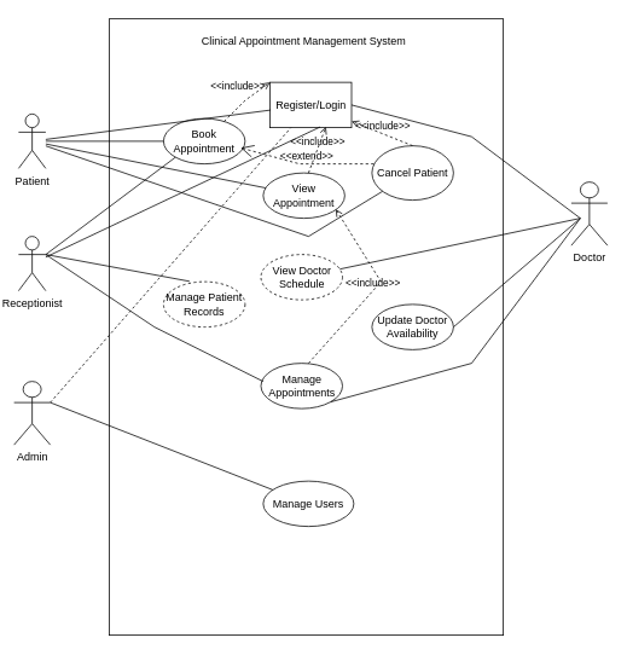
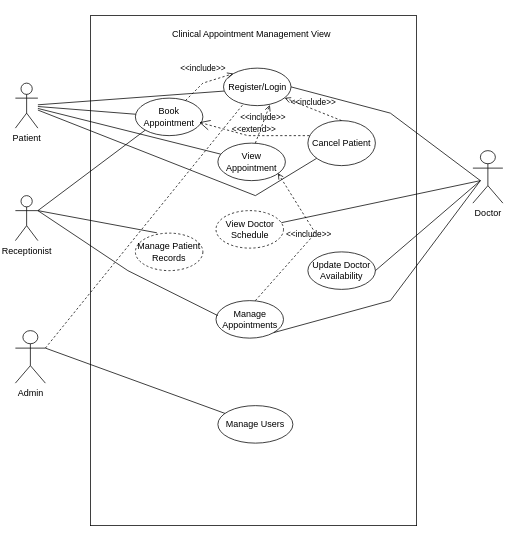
  <mxCell id="0" />
  <mxCell id="1" parent="0" />
- <mxCell id="2" value="Patient" style="shape=umlActor;verticalLabelPosition=bottom;verticalAlign=top;html=1;outlineConnect=0;" parent="1" vertex="1"><mxGeometry x="20" y="125" width="30" height="60" as="geometry" /></mxCell>
+ <mxCell id="2" value="Patient" style="shape=umlActor;verticalLabelPosition=bottom;verticalAlign=top;html=1;outlineConnect=0;" parent="1" vertex="1"><mxGeometry x="20" y="110" width="30" height="60" as="geometry" /></mxCell>
  <mxCell id="3" value="Receptionist" style="shape=umlActor;verticalLabelPosition=bottom;verticalAlign=top;html=1;outlineConnect=0;" parent="1" vertex="1"><mxGeometry x="20" y="260" width="30" height="60" as="geometry" /></mxCell>
- <mxCell id="4" value="Admin" style="shape=umlActor;verticalLabelPosition=bottom;verticalAlign=top;html=1;outlineConnect=0;" parent="1" vertex="1"><mxGeometry x="15" y="420" width="40" height="70" as="geometry" /></mxCell>
+ <mxCell id="4" value="Admin" style="shape=umlActor;verticalLabelPosition=bottom;verticalAlign=top;html=1;outlineConnect=0;" parent="1" vertex="1"><mxGeometry x="20" y="440" width="40" height="70" as="geometry" /></mxCell>
  <mxCell id="5" value="" style="rounded=0;whiteSpace=wrap;html=1;" parent="1" vertex="1"><mxGeometry x="120" y="20" width="435" height="680" as="geometry" /></mxCell>
- <mxCell id="6" value="Register/Login" style="whiteSpace=wrap;html=1;rounded=0;" parent="1" vertex="1"><mxGeometry x="297.5" y="90" width="90" height="50" as="geometry" /></mxCell>
+ <mxCell id="6" value="Register/Login" style="ellipse;whiteSpace=wrap;html=1;" parent="1" vertex="1"><mxGeometry x="297.5" y="90" width="90" height="50" as="geometry" /></mxCell>
  <mxCell id="7" value="&lt;span style=&quot;color: rgba(0, 0, 0, 0); font-family: monospace; font-size: 0px; text-align: start; text-wrap-mode: nowrap;&quot;&gt;%3CmxGraphModel%3E%3Croot%3E%3CmxCell%20id%3D%220%22%2F%3E%3CmxCell%20id%3D%221%22%20parent%3D%220%22%2F%3E%3CmxCell%20id%3D%222%22%20value%3D%22%22%20style%3D%22endArrow%3Dnone%3Bhtml%3D1%3Brounded%3D0%3BentryX%3D0%3BentryY%3D0.5%3BentryDx%3D0%3BentryDy%3D0%3BexitX%3D0.5%3BexitY%3D0.5%3BexitDx%3D0%3BexitDy%3D0%3BexitPerimeter%3D0%3B%22%20edge%3D%221%22%20parent%3D%221%22%3E%3CmxGeometry%20width%3D%2250%22%20height%3D%2250%22%20relative%3D%221%22%20as%3D%22geometry%22%3E%3CmxPoint%20x%3D%22155%22%20y%3D%22130%22%20as%3D%22sourcePoint%22%2F%3E%3CmxPoint%20x%3D%22375%22%20y%3D%22205%22%20as%3D%22targetPoint%22%2F%3E%3C%2FmxGeometry%3E%3C%2FmxCell%3E%3C%2Froot%3E%3C%2FmxGraphModel%3E&lt;/span&gt;&lt;span style=&quot;color: rgba(0, 0, 0, 0); font-family: monospace; font-size: 0px; text-align: start; text-wrap-mode: nowrap;&quot;&gt;%3CmxGraphModel%3E%3Croot%3E%3CmxCell%20id%3D%220%22%2F%3E%3CmxCell%20id%3D%221%22%20parent%3D%220%22%2F%3E%3CmxCell%20id%3D%222%22%20value%3D%22%22%20style%3D%22endArrow%3Dnone%3Bhtml%3D1%3Brounded%3D0%3BentryX%3D0%3BentryY%3D0.5%3BentryDx%3D0%3BentryDy%3D0%3BexitX%3D0.5%3BexitY%3D0.5%3BexitDx%3D0%3BexitDy%3D0%3BexitPerimeter%3D0%3B%22%20edge%3D%221%22%20parent%3D%221%22%3E%3CmxGeometry%20width%3D%2250%22%20height%3D%2250%22%20relative%3D%221%22%20as%3D%22geometry%22%3E%3CmxPoint%20x%3D%22155%22%20y%3D%22130%22%20as%3D%22sourcePoint%22%2F%3E%3CmxPoint%20x%3D%22375%22%20y%3D%22205%22%20as%3D%22targetPoint%22%2F%3E%3C%2FmxGeometry%3E%3C%2FmxCell%3E%3C%2Froot%3E%3C%2FmxGraphModel%3E&lt;/span&gt;Book Appointment" style="ellipse;whiteSpace=wrap;html=1;" parent="1" vertex="1"><mxGeometry x="180" y="130" width="90" height="50" as="geometry" /></mxCell>
  <mxCell id="8" value="Cancel Patient" style="ellipse;whiteSpace=wrap;html=1;" parent="1" vertex="1"><mxGeometry x="410" y="160" width="90" height="60" as="geometry" /></mxCell>
  <mxCell id="9" value="View Doctor Schedule" style="ellipse;whiteSpace=wrap;html=1;dashed=1;" parent="1" vertex="1"><mxGeometry x="287.5" y="280" width="90" height="50" as="geometry" /></mxCell>
  <mxCell id="10" value="Manage Patient Records" style="ellipse;whiteSpace=wrap;html=1;dashed=1;" parent="1" vertex="1"><mxGeometry x="180" y="310" width="90" height="50" as="geometry" /></mxCell>
  <mxCell id="11" value="View Appointment" style="ellipse;whiteSpace=wrap;html=1;" parent="1" vertex="1"><mxGeometry x="290" y="190" width="90" height="50" as="geometry" /></mxCell>
  <mxCell id="12" value="Update Doctor Availability" style="ellipse;whiteSpace=wrap;html=1;" parent="1" vertex="1"><mxGeometry x="410" y="335" width="90" height="50" as="geometry" /></mxCell>
  <mxCell id="13" value="Manage Appointments" style="ellipse;whiteSpace=wrap;html=1;" parent="1" vertex="1"><mxGeometry x="287.5" y="400" width="90" height="50" as="geometry" /></mxCell>
- <mxCell id="14" value="Clinical Appointment Management System" style="text;html=1;align=center;verticalAlign=middle;whiteSpace=wrap;rounded=0;" parent="1" vertex="1"><mxGeometry x="215" y="30" width="240" height="30" as="geometry" /></mxCell>
+ <mxCell id="14" value="Clinical Appointment Management View" style="text;html=1;align=center;verticalAlign=middle;whiteSpace=wrap;rounded=0;" parent="1" vertex="1"><mxGeometry x="215" y="30" width="240" height="30" as="geometry" /></mxCell>
  <mxCell id="15" value="Doctor" style="shape=umlActor;verticalLabelPosition=bottom;verticalAlign=top;html=1;outlineConnect=0;" vertex="1" parent="1"><mxGeometry x="630" y="200" width="40" height="70" as="geometry" /></mxCell>
- <mxCell id="16" value="Manage Users" style="ellipse;whiteSpace=wrap;html=1;" vertex="1" parent="1"><mxGeometry x="290" y="530" width="100" height="50" as="geometry" /></mxCell>
+ <mxCell id="16" value="Manage Users" style="ellipse;whiteSpace=wrap;html=1;" vertex="1" parent="1"><mxGeometry x="290" y="540" width="100" height="50" as="geometry" /></mxCell>
  <mxCell id="17" value="" style="endArrow=none;html=1;rounded=0;entryX=0.01;entryY=0.612;entryDx=0;entryDy=0;entryPerimeter=0;" edge="1" parent="1" source="2" target="6"><mxGeometry width="50" height="50" relative="1" as="geometry"><mxPoint x="-40" y="260" as="sourcePoint" /><mxPoint x="10" y="210" as="targetPoint" /></mxGeometry></mxCell>
  <mxCell id="18" value="" style="endArrow=none;html=1;rounded=0;" edge="1" parent="1" source="2" target="7"><mxGeometry width="50" height="50" relative="1" as="geometry"><mxPoint x="30" y="270" as="sourcePoint" /><mxPoint x="80" y="220" as="targetPoint" /></mxGeometry></mxCell>
  <mxCell id="19" value="" style="endArrow=none;html=1;rounded=0;" edge="1" parent="1" source="2" target="11"><mxGeometry width="50" height="50" relative="1" as="geometry"><mxPoint x="-40" y="280" as="sourcePoint" /><mxPoint x="10" y="230" as="targetPoint" /></mxGeometry></mxCell>
  <mxCell id="20" value="" style="endArrow=none;html=1;rounded=0;" edge="1" parent="1" source="2" target="8"><mxGeometry width="50" height="50" relative="1" as="geometry"><mxPoint x="70" y="150" as="sourcePoint" /><mxPoint x="120" y="100" as="targetPoint" /><Array as="points"><mxPoint x="340" y="260" /></Array></mxGeometry></mxCell>
  <mxCell id="21" value="" style="endArrow=none;html=1;rounded=0;exitX=1;exitY=0.5;exitDx=0;exitDy=0;" edge="1" parent="1" source="6"><mxGeometry width="50" height="50" relative="1" as="geometry"><mxPoint x="590" y="230" as="sourcePoint" /><mxPoint x="640" y="240" as="targetPoint" /><Array as="points"><mxPoint x="520" y="150" /></Array></mxGeometry></mxCell>
  <mxCell id="22" value="" style="endArrow=none;html=1;rounded=0;" edge="1" parent="1" source="9"><mxGeometry width="50" height="50" relative="1" as="geometry"><mxPoint x="590" y="290" as="sourcePoint" /><mxPoint x="640" y="240" as="targetPoint" /></mxGeometry></mxCell>
  <mxCell id="23" value="" style="endArrow=none;html=1;rounded=0;" edge="1" parent="1"><mxGeometry width="50" height="50" relative="1" as="geometry"><mxPoint x="500" y="360" as="sourcePoint" /><mxPoint x="640" y="240" as="targetPoint" /></mxGeometry></mxCell>
  <mxCell id="24" value="" style="endArrow=none;html=1;rounded=0;exitX=1;exitY=1;exitDx=0;exitDy=0;" edge="1" parent="1" source="13"><mxGeometry width="50" height="50" relative="1" as="geometry"><mxPoint x="590" y="360" as="sourcePoint" /><mxPoint x="640" y="240" as="targetPoint" /><Array as="points"><mxPoint x="520" y="400" /></Array></mxGeometry></mxCell>
- <mxCell id="25" value="" style="endArrow=none;html=1;rounded=0;entryX=0.615;entryY=0.985;entryDx=0;entryDy=0;entryPerimeter=0;" edge="1" parent="1" source="3" target="6"><mxGeometry width="50" height="50" relative="1" as="geometry"><mxPoint x="50" y="310" as="sourcePoint" /><mxPoint x="80" y="270" as="targetPoint" /></mxGeometry></mxCell>
  <mxCell id="26" value="" style="endArrow=none;html=1;rounded=0;entryX=0;entryY=1;entryDx=0;entryDy=0;" edge="1" parent="1" target="7"><mxGeometry width="50" height="50" relative="1" as="geometry"><mxPoint x="50" y="280" as="sourcePoint" /><mxPoint x="188.383" y="175.158" as="targetPoint" /></mxGeometry></mxCell>
  <mxCell id="27" value="" style="endArrow=none;html=1;rounded=0;entryX=0.319;entryY=-0.008;entryDx=0;entryDy=0;entryPerimeter=0;exitX=1;exitY=0.333;exitDx=0;exitDy=0;exitPerimeter=0;" edge="1" parent="1" source="3" target="10"><mxGeometry width="50" height="50" relative="1" as="geometry"><mxPoint x="90" y="320" as="sourcePoint" /><mxPoint x="140" y="270" as="targetPoint" /></mxGeometry></mxCell>
  <mxCell id="28" value="" style="endArrow=none;html=1;rounded=0;exitX=1;exitY=0.333;exitDx=0;exitDy=0;exitPerimeter=0;" edge="1" parent="1" source="3"><mxGeometry width="50" height="50" relative="1" as="geometry"><mxPoint x="240" y="470" as="sourcePoint" /><mxPoint x="290" y="420" as="targetPoint" /><Array as="points"><mxPoint x="170" y="360" /></Array></mxGeometry></mxCell>
  <mxCell id="29" value="" style="endArrow=none;html=1;rounded=0;exitX=1;exitY=0.333;exitDx=0;exitDy=0;exitPerimeter=0;dashed=1;" edge="1" parent="1" source="4" target="6"><mxGeometry width="50" height="50" relative="1" as="geometry"><mxPoint x="60" y="470" as="sourcePoint" /><mxPoint x="110" y="420" as="targetPoint" /></mxGeometry></mxCell>
  <mxCell id="30" value="" style="endArrow=none;html=1;rounded=0;exitX=1;exitY=0.333;exitDx=0;exitDy=0;exitPerimeter=0;" edge="1" parent="1" source="4" target="16"><mxGeometry width="50" height="50" relative="1" as="geometry"><mxPoint x="70" y="480" as="sourcePoint" /><mxPoint x="125" y="440" as="targetPoint" /></mxGeometry></mxCell>
  <mxCell id="31" value="&amp;lt;&amp;lt;include&amp;gt;&amp;gt;" style="edgeStyle=none;html=1;endArrow=open;verticalAlign=bottom;dashed=1;labelBackgroundColor=none;rounded=0;entryX=0;entryY=0;entryDx=0;entryDy=0;" edge="1" parent="1" source="7" target="6"><mxGeometry x="-0.052" y="10" width="160" relative="1" as="geometry"><mxPoint x="160" y="100" as="sourcePoint" /><mxPoint x="300" y="100" as="targetPoint" /><Array as="points"><mxPoint x="270" y="110" /></Array><mxPoint as="offset" /></mxGeometry></mxCell>
  <mxCell id="32" value="&amp;lt;&amp;lt;include&amp;gt;&amp;gt;" style="edgeStyle=none;html=1;endArrow=open;verticalAlign=bottom;dashed=1;labelBackgroundColor=none;rounded=0;entryX=0.686;entryY=0.982;entryDx=0;entryDy=0;entryPerimeter=0;" edge="1" parent="1" target="6"><mxGeometry width="160" relative="1" as="geometry"><mxPoint x="340" y="190" as="sourcePoint" /><mxPoint x="500" y="190" as="targetPoint" /></mxGeometry></mxCell>
  <mxCell id="33" value="&amp;lt;&amp;lt;include&amp;gt;&amp;gt;" style="edgeStyle=none;html=1;endArrow=open;verticalAlign=bottom;dashed=1;labelBackgroundColor=none;rounded=0;" edge="1" parent="1" target="6"><mxGeometry width="160" relative="1" as="geometry"><mxPoint x="455" y="160" as="sourcePoint" /><mxPoint x="474" y="109" as="targetPoint" /></mxGeometry></mxCell>
  <mxCell id="34" value="&amp;lt;&amp;lt;extend&amp;gt;&amp;gt;" style="edgeStyle=none;html=1;startArrow=open;endArrow=none;startSize=12;verticalAlign=bottom;dashed=1;labelBackgroundColor=none;rounded=0;exitX=0.947;exitY=0.646;exitDx=0;exitDy=0;exitPerimeter=0;" edge="1" parent="1" source="7"><mxGeometry width="160" relative="1" as="geometry"><mxPoint x="252.5" y="180" as="sourcePoint" /><mxPoint x="412.5" y="180" as="targetPoint" /><Array as="points"><mxPoint x="330" y="180" /></Array></mxGeometry></mxCell>
  <mxCell id="35" value="&amp;lt;&amp;lt;include&amp;gt;&amp;gt;" style="edgeStyle=none;html=1;endArrow=open;verticalAlign=bottom;dashed=1;labelBackgroundColor=none;rounded=0;exitX=0.583;exitY=0;exitDx=0;exitDy=0;exitPerimeter=0;entryX=0.889;entryY=0.8;entryDx=0;entryDy=0;entryPerimeter=0;" edge="1" parent="1" source="13" target="11"><mxGeometry width="160" relative="1" as="geometry"><mxPoint x="330" y="340" as="sourcePoint" /><mxPoint x="490" y="340" as="targetPoint" /><Array as="points"><mxPoint x="420" y="310" /></Array></mxGeometry></mxCell>
